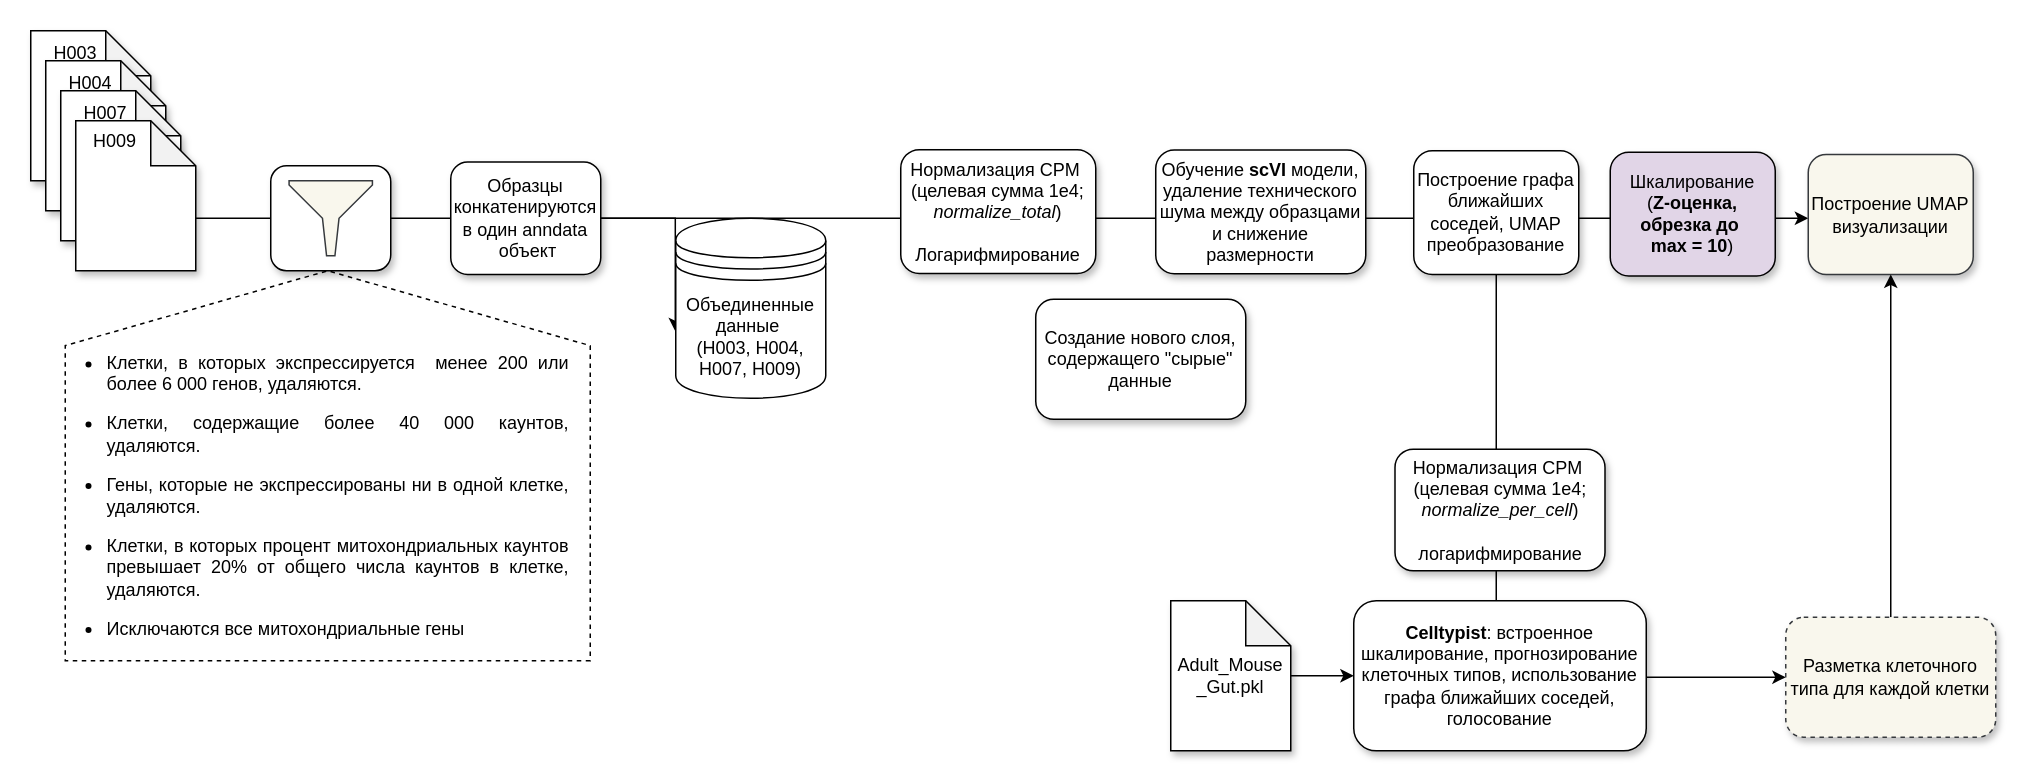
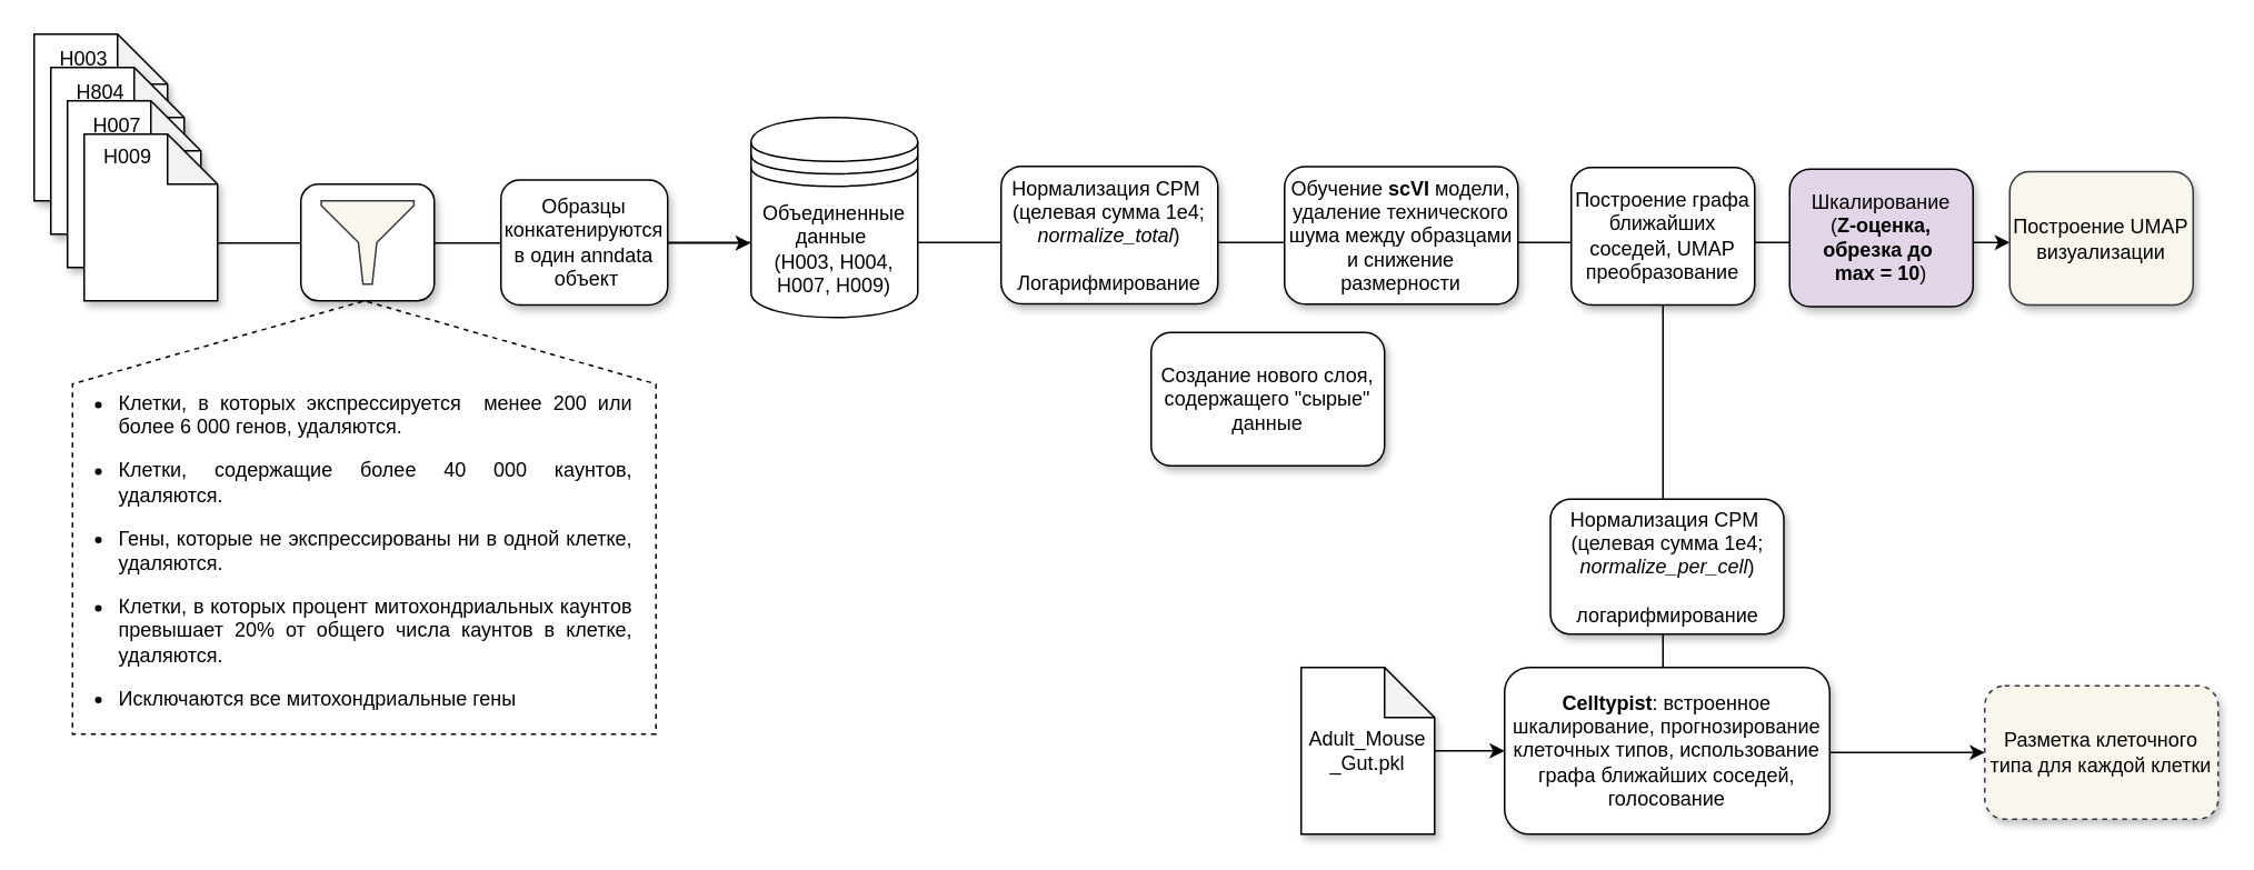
  <mxCell id="0" />
  <mxCell id="1" parent="0" />
  <mxCell id="2" style="edgeStyle=orthogonalEdgeStyle;rounded=0;orthogonalLoop=1;jettySize=auto;html=1;exitX=0;exitY=0;exitDx=80;exitDy=65;exitPerimeter=0;entryX=-0.003;entryY=0.628;entryDx=0;entryDy=0;entryPerimeter=0;" parent="1" source="8" target="23" edge="1"><mxGeometry relative="1" as="geometry"><mxPoint x="450" y="150" as="targetPoint" /><Array as="points"><mxPoint x="450" y="145" /></Array></mxGeometry></mxCell>
  <mxCell id="3" value="" style="shape=offPageConnector;whiteSpace=wrap;html=1;rotation=-180;size=0.192;dashed=1;" parent="1" vertex="1"><mxGeometry x="43" y="180" width="350" height="260" as="geometry" /></mxCell>
  <mxCell id="4" value="" style="group" parent="1" vertex="1" connectable="0"><mxGeometry x="20" y="20" width="110" height="160" as="geometry" /></mxCell>
  <mxCell id="5" value="" style="shape=note;whiteSpace=wrap;html=1;backgroundOutline=1;darkOpacity=0.05;align=left;shadow=1;" parent="4" vertex="1"><mxGeometry width="80" height="100" as="geometry" /></mxCell>
  <mxCell id="6" value="" style="shape=note;whiteSpace=wrap;html=1;backgroundOutline=1;darkOpacity=0.05;shadow=1;" parent="4" vertex="1"><mxGeometry x="10" y="20" width="80" height="100" as="geometry" /></mxCell>
  <mxCell id="7" value="" style="shape=note;whiteSpace=wrap;html=1;backgroundOutline=1;darkOpacity=0.05;shadow=1;" parent="4" vertex="1"><mxGeometry x="20" y="40" width="80" height="100" as="geometry" /></mxCell>
  <mxCell id="8" value="" style="shape=note;whiteSpace=wrap;html=1;backgroundOutline=1;darkOpacity=0.05;shadow=1;" parent="4" vertex="1"><mxGeometry x="30" y="60" width="80" height="100" as="geometry" /></mxCell>
  <mxCell id="9" value="H003" style="text;html=1;strokeColor=none;fillColor=none;align=center;verticalAlign=middle;whiteSpace=wrap;rounded=0;" parent="4" vertex="1"><mxGeometry width="60" height="30" as="geometry" /></mxCell>
- <mxCell id="10" value="&lt;div&gt;H004&lt;/div&gt;" style="text;html=1;strokeColor=none;fillColor=none;align=center;verticalAlign=middle;whiteSpace=wrap;rounded=0;" parent="4" vertex="1"><mxGeometry x="10" y="20" width="60" height="30" as="geometry" /></mxCell>
+ <mxCell id="10" value="&lt;div&gt;H804&lt;/div&gt;" style="text;html=1;strokeColor=none;fillColor=none;align=center;verticalAlign=middle;whiteSpace=wrap;rounded=0;" parent="4" vertex="1"><mxGeometry x="10" y="20" width="60" height="30" as="geometry" /></mxCell>
  <mxCell id="11" value="H007" style="text;html=1;strokeColor=none;fillColor=none;align=center;verticalAlign=middle;whiteSpace=wrap;rounded=0;" parent="4" vertex="1"><mxGeometry x="20" y="40" width="60" height="30" as="geometry" /></mxCell>
  <mxCell id="12" value="H009" style="text;whiteSpace=wrap;html=1;" parent="4" vertex="1"><mxGeometry x="40" y="60" width="60" height="40" as="geometry" /></mxCell>
  <mxCell id="13" value="" style="group;shadow=1;" parent="1" vertex="1" connectable="0"><mxGeometry x="180" y="110" width="120" height="70" as="geometry" /></mxCell>
  <mxCell id="14" value="" style="rounded=1;whiteSpace=wrap;html=1;shadow=1;" parent="13" vertex="1"><mxGeometry width="80" height="70" as="geometry" /></mxCell>
  <mxCell id="15" value="" style="sketch=0;aspect=fixed;pointerEvents=1;shadow=0;dashed=0;html=1;strokeColor=#36393d;labelPosition=center;verticalLabelPosition=bottom;verticalAlign=top;align=center;fillColor=#f9f7ed;shape=mxgraph.mscae.enterprise.filter" parent="13" vertex="1"><mxGeometry x="12.22" y="10" width="55.56" height="50" as="geometry" /></mxCell>
  <mxCell id="16" value="&lt;ul&gt;&lt;li&gt;&lt;div align=&quot;justify&quot;&gt;Клетки, в которых экспрессируется&amp;nbsp; менее 200 или более 6 000 генов, удаляются.&lt;/div&gt;&lt;/li&gt;&lt;/ul&gt;&lt;ul&gt;&lt;li&gt;&lt;div align=&quot;justify&quot;&gt;Клетки, содержащие более 40 000 каунтов, удаляются.&lt;br&gt;&lt;/div&gt;&lt;/li&gt;&lt;/ul&gt;&lt;div align=&quot;justify&quot;&gt;&lt;ul&gt;&lt;li&gt;Гены, которые не экспрессированы ни в одной клетке, удаляются.&lt;/li&gt;&lt;/ul&gt;&lt;ul&gt;&lt;li&gt;Клетки, в которых процент митохондриальных каунтов превышает 20% от общего числа каунтов в клетке, удаляются. &lt;br&gt;&lt;/li&gt;&lt;/ul&gt;&lt;ul&gt;&lt;li&gt;Исключаются все митохондриальные гены&lt;br&gt;&lt;/li&gt;&lt;/ul&gt;&lt;/div&gt;" style="text;html=1;strokeColor=none;fillColor=none;align=center;verticalAlign=middle;whiteSpace=wrap;rounded=0;" parent="1" vertex="1"><mxGeometry x="30" y="180" width="350" height="300" as="geometry" /></mxCell>
  <mxCell id="17" style="edgeStyle=orthogonalEdgeStyle;rounded=0;orthogonalLoop=1;jettySize=auto;html=1;exitX=1;exitY=0.5;exitDx=0;exitDy=0;" parent="1" source="18" target="22" edge="1"><mxGeometry relative="1" as="geometry"><Array as="points"><mxPoint x="870" y="145" /><mxPoint x="870" y="145" /></Array></mxGeometry></mxCell>
  <mxCell id="18" value="&lt;div&gt;Образцы&lt;/div&gt;&lt;div&gt;конкатенируются&lt;/div&gt;&lt;div&gt;в один anndata&lt;/div&gt;&lt;div&gt;&amp;nbsp;объект&lt;br&gt;&lt;/div&gt;" style="rounded=1;whiteSpace=wrap;html=1;shadow=1;" parent="1" vertex="1"><mxGeometry x="300" y="107.5" width="100" height="75" as="geometry" /></mxCell>
  <mxCell id="19" value="&lt;div&gt;Обучение &lt;b&gt;scVI&lt;/b&gt; модели, удаление технического шума между образцами и снижение размерности&lt;br&gt;&lt;/div&gt;" style="rounded=1;whiteSpace=wrap;html=1;shadow=1;" parent="1" vertex="1"><mxGeometry x="770" y="99.5" width="140" height="82.5" as="geometry" /></mxCell>
  <mxCell id="20" style="edgeStyle=orthogonalEdgeStyle;rounded=0;orthogonalLoop=1;jettySize=auto;html=1;exitX=0.5;exitY=1;exitDx=0;exitDy=0;entryX=0;entryY=0.5;entryDx=0;entryDy=0;" parent="1" source="21" target="28" edge="1"><mxGeometry relative="1" as="geometry" /></mxCell>
  <mxCell id="21" value="Построение графа ближайших соседей, UMAP преобразование " style="rounded=1;whiteSpace=wrap;html=1;shadow=1;" parent="1" vertex="1"><mxGeometry x="942" y="100" width="110" height="82.5" as="geometry" /></mxCell>
  <mxCell id="22" value="Построение UMAP визуализации" style="rounded=1;whiteSpace=wrap;html=1;shadow=1;fillColor=#f9f7ed;strokeColor=#36393d;" parent="1" vertex="1"><mxGeometry x="1205" y="102.5" width="110" height="80" as="geometry" /></mxCell>
- <mxCell id="23" value="&lt;div&gt;Объединенные данные&amp;nbsp;&lt;/div&gt;&lt;div&gt;(H003, H004, H007, H009)&lt;/div&gt;" style="shape=datastore;whiteSpace=wrap;html=1;" parent="1" vertex="1"><mxGeometry x="450" y="145" width="100" height="120" as="geometry" /></mxCell>
+ <mxCell id="23" value="&lt;div&gt;Объединенные данные&amp;nbsp;&lt;/div&gt;&lt;div&gt;(H003, H004, H007, H009)&lt;/div&gt;" style="shape=datastore;whiteSpace=wrap;html=1;" parent="1" vertex="1"><mxGeometry x="450" y="70" width="100" height="120" as="geometry" /></mxCell>
  <mxCell id="24" value="" style="edgeStyle=orthogonalEdgeStyle;rounded=0;orthogonalLoop=1;jettySize=auto;html=1;" parent="1" source="25" target="29" edge="1"><mxGeometry relative="1" as="geometry" /></mxCell>
  <mxCell id="25" value="&lt;div&gt;Adult_Mouse&lt;/div&gt;&lt;div&gt;_Gut.pkl&lt;/div&gt;" style="shape=note;whiteSpace=wrap;html=1;backgroundOutline=1;darkOpacity=0.05;shadow=1;" parent="1" vertex="1"><mxGeometry x="780" y="400" width="80" height="100" as="geometry" /></mxCell>
  <mxCell id="26" value="&lt;div align=&quot;center&quot;&gt;Нормализация CPM&amp;nbsp;&lt;div&gt;(целевая сумма 1e4;&lt;i&gt; normalize_per_cell&lt;/i&gt;)&lt;/div&gt;&lt;/div&gt;&lt;div align=&quot;center&quot;&gt;&lt;br&gt;&lt;/div&gt;&lt;div align=&quot;center&quot;&gt;логарифмирование&lt;/div&gt;" style="rounded=1;whiteSpace=wrap;html=1;shadow=1;align=center;" parent="1" vertex="1"><mxGeometry x="929.5" y="299" width="140" height="81" as="geometry" /></mxCell>
- <mxCell id="27" style="edgeStyle=orthogonalEdgeStyle;rounded=0;orthogonalLoop=1;jettySize=auto;html=1;exitX=0.5;exitY=0;exitDx=0;exitDy=0;entryX=0.5;entryY=1;entryDx=0;entryDy=0;" parent="1" source="28" target="22" edge="1"><mxGeometry relative="1" as="geometry" /></mxCell>
  <mxCell id="28" value="Разметка клеточного типа для каждой клетки" style="rounded=1;whiteSpace=wrap;html=1;shadow=1;fillColor=#f9f7ed;strokeColor=#36393d;dashed=1;" parent="1" vertex="1"><mxGeometry x="1190" y="411" width="140" height="80" as="geometry" /></mxCell>
  <mxCell id="29" value="&lt;b&gt;Celltypist&lt;/b&gt;: встроенное шкалирование, прогнозирование клеточных типов, использование графа ближайших соседей, голосование " style="rounded=1;whiteSpace=wrap;html=1;shadow=1;" parent="1" vertex="1"><mxGeometry x="902" y="400" width="195" height="100" as="geometry" /></mxCell>
  <mxCell id="30" value="&lt;div&gt;Нормализация CPM&amp;nbsp;&lt;/div&gt;&lt;div&gt;(целевая сумма 1e4; &lt;i&gt;normalize_total&lt;/i&gt;)&lt;/div&gt;&lt;div&gt;&lt;br&gt;&lt;/div&gt;&lt;div&gt;Логарифмирование&lt;br&gt;&lt;/div&gt;" style="rounded=1;whiteSpace=wrap;html=1;shadow=1;" parent="1" vertex="1"><mxGeometry x="600" y="99.25" width="130" height="82.5" as="geometry" /></mxCell>
  <mxCell id="31" value="Создание нового слоя, содержащего &quot;сырые&quot; данные " style="rounded=1;whiteSpace=wrap;html=1;shadow=1;" parent="1" vertex="1"><mxGeometry x="690" y="199" width="140" height="80" as="geometry" /></mxCell>
  <mxCell id="32" value="&lt;div&gt;Шкалирование&lt;/div&gt;&lt;div&gt;(&lt;strong&gt;Z-оценка, обрезка до&amp;nbsp;&lt;/strong&gt;&lt;/div&gt;&lt;div&gt;&lt;strong&gt;max = 10&lt;/strong&gt;)&lt;br&gt;&lt;/div&gt;" style="rounded=1;whiteSpace=wrap;html=1;shadow=1;fillColor=#e1d5e7;" parent="1" vertex="1"><mxGeometry x="1073" y="101" width="110" height="82.5" as="geometry" /></mxCell>
